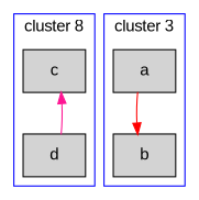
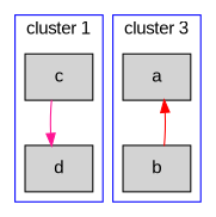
  digraph {
    fontname="Liberation Sans"
    node [fontname="Liberation Sans" shape=record style=filled]
    edge [fontname="Liberation Sans"]
    c
    d
    a
    b
    subgraph cluster_1 {
      color=blue
-     label="cluster 8"
+     label="cluster 1"
      c
      d
    }
    subgraph cluster_2 {
      color=blue
      label="cluster 3"
      a
      b
    }
-   d -> c [color=deeppink]
-   a -> b [color=red]
+   c -> d [color=deeppink]
+   b -> a [color=red]
  }
